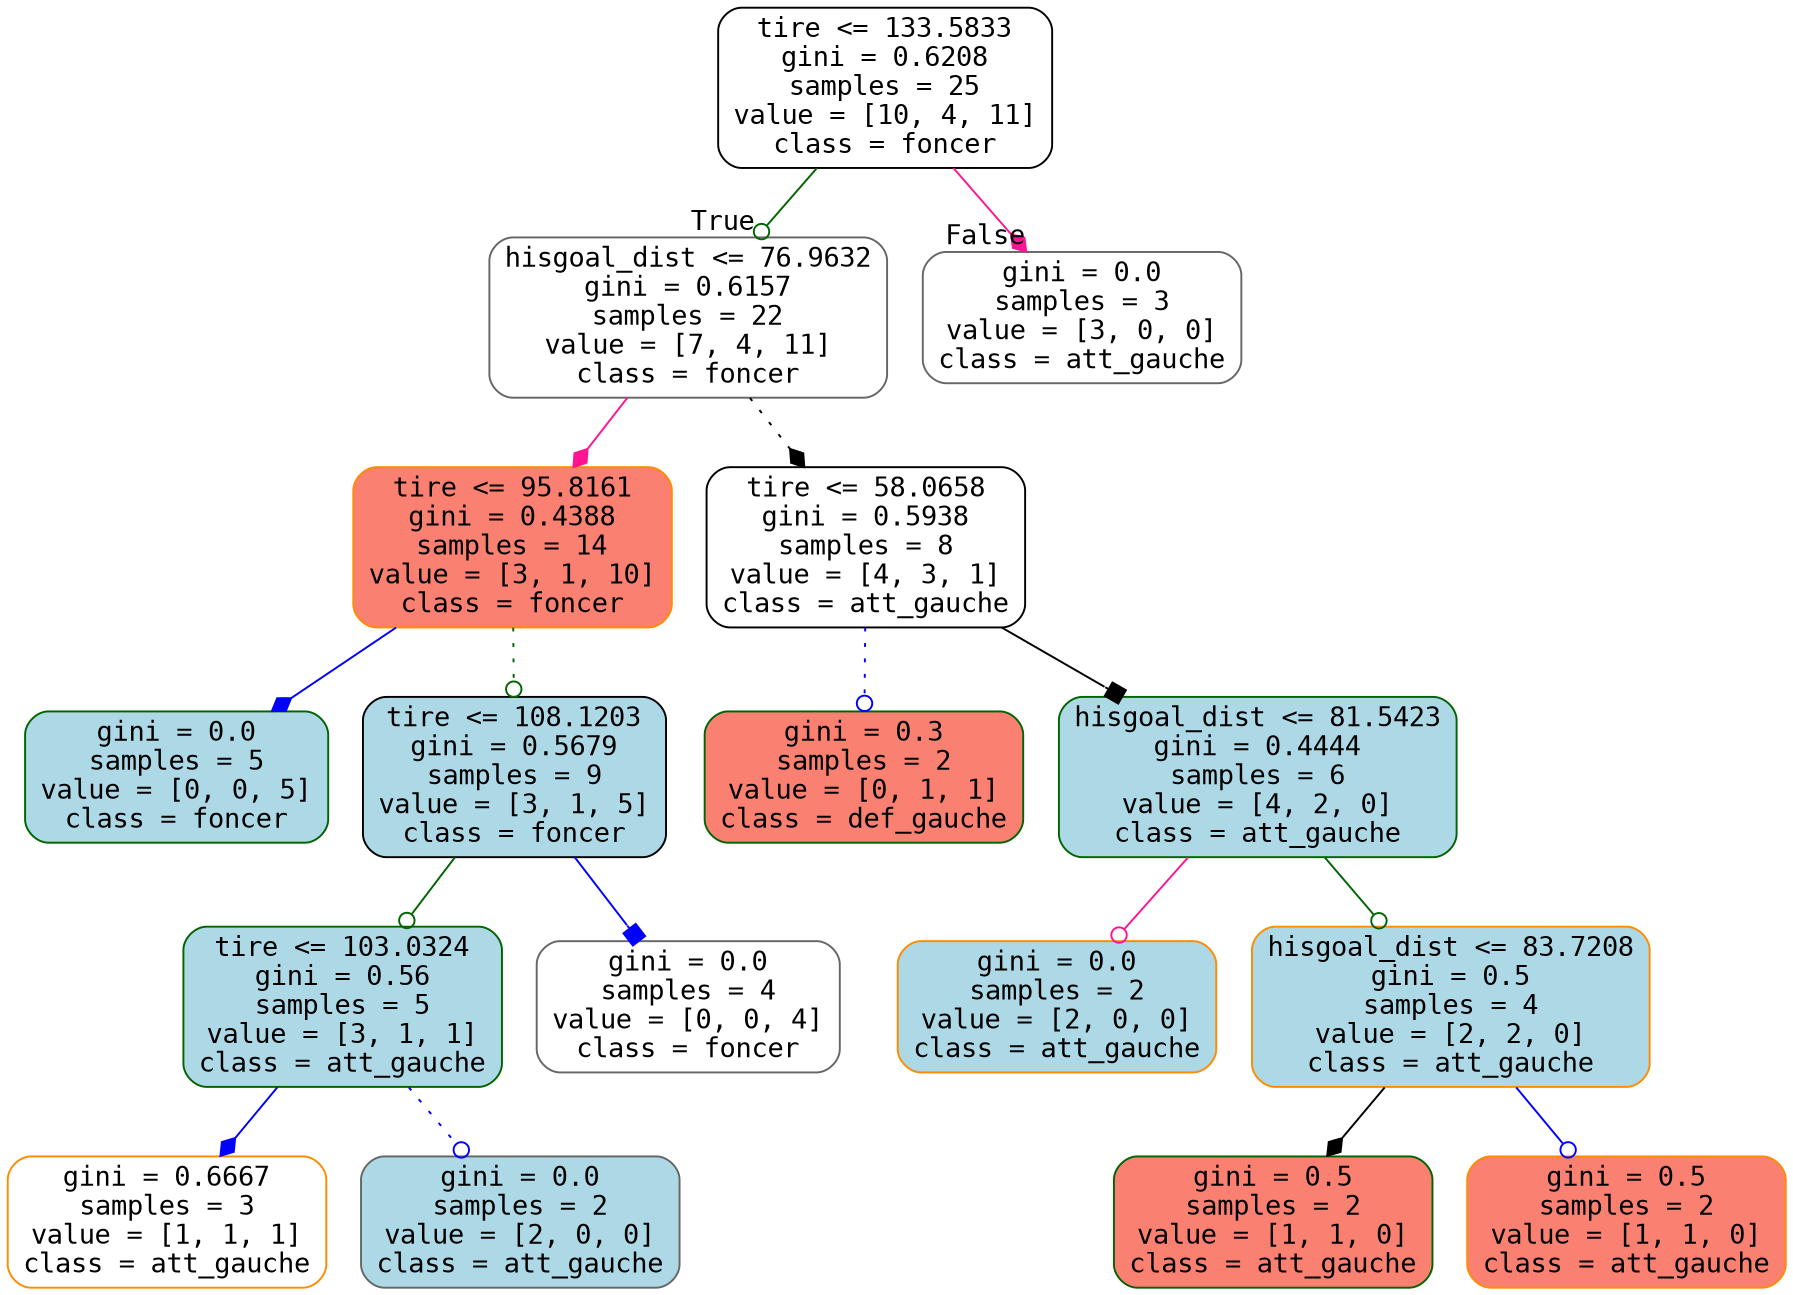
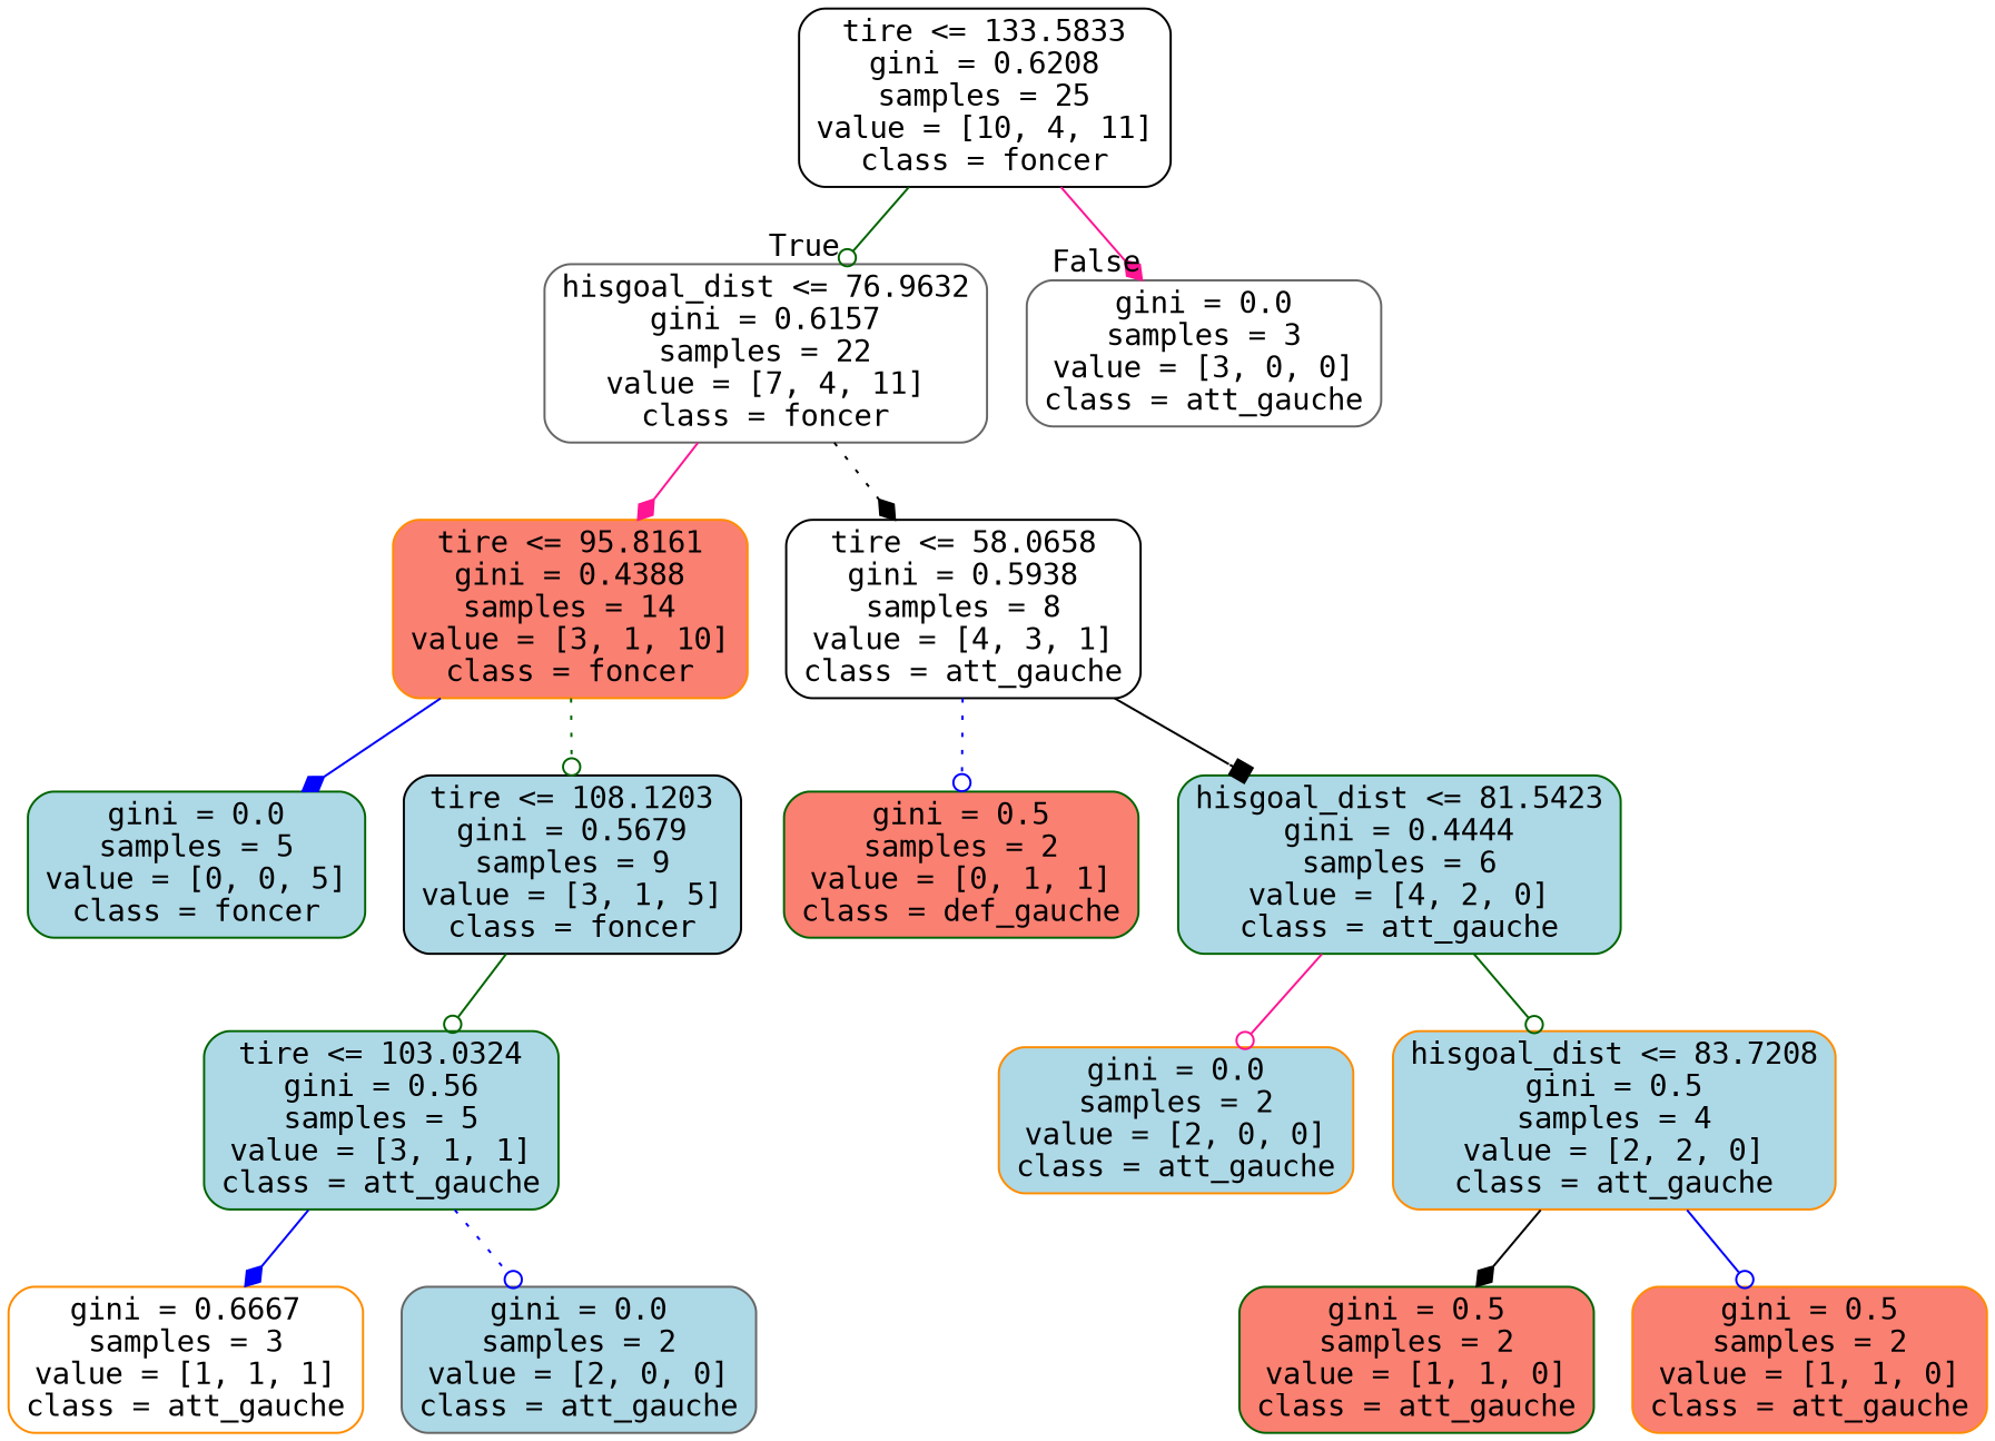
  digraph {
    fontname="DejaVu Sans Mono"
    node [color=darkorange fillcolor=lightblue fontname="DejaVu Sans Mono" shape=box style="filled, rounded"]
    edge [arrowhead=odot color=blue fontname="DejaVu Sans Mono" style=solid]
    n1 [color=black fillcolor=white label="tire <= 133.5833\ngini = 0.6208\nsamples = 25\nvalue = [10, 4, 11]\nclass = foncer"]
    n2 [color=gray40 fillcolor=white label="hisgoal_dist <= 76.9632\ngini = 0.6157\nsamples = 22\nvalue = [7, 4, 11]\nclass = foncer"]
    n3 [color=gray40 fillcolor=white label="gini = 0.0\nsamples = 3\nvalue = [3, 0, 0]\nclass = att_gauche"]
    n4 [fillcolor=salmon label="tire <= 95.8161\ngini = 0.4388\nsamples = 14\nvalue = [3, 1, 10]\nclass = foncer"]
    n5 [color=black fillcolor=white label="tire <= 58.0658\ngini = 0.5938\nsamples = 8\nvalue = [4, 3, 1]\nclass = att_gauche"]
    n6 [color=darkgreen label="gini = 0.0\nsamples = 5\nvalue = [0, 0, 5]\nclass = foncer"]
    n7 [color=black label="tire <= 108.1203\ngini = 0.5679\nsamples = 9\nvalue = [3, 1, 5]\nclass = foncer"]
-   n8 [color=darkgreen fillcolor=salmon label="gini = 0.3\nsamples = 2\nvalue = [0, 1, 1]\nclass = def_gauche"]
+   n8 [color=darkgreen fillcolor=salmon label="gini = 0.5\nsamples = 2\nvalue = [0, 1, 1]\nclass = def_gauche"]
    n9 [color=darkgreen label="hisgoal_dist <= 81.5423\ngini = 0.4444\nsamples = 6\nvalue = [4, 2, 0]\nclass = att_gauche"]
    n10 [color=darkgreen label="tire <= 103.0324\ngini = 0.56\nsamples = 5\nvalue = [3, 1, 1]\nclass = att_gauche"]
-   n11 [color=gray40 fillcolor=white label="gini = 0.0\nsamples = 4\nvalue = [0, 0, 4]\nclass = foncer"]
    n12 [fillcolor=white label="gini = 0.6667\nsamples = 3\nvalue = [1, 1, 1]\nclass = att_gauche"]
    n13 [color=gray40 label="gini = 0.0\nsamples = 2\nvalue = [2, 0, 0]\nclass = att_gauche"]
    n14 [label="gini = 0.0\nsamples = 2\nvalue = [2, 0, 0]\nclass = att_gauche"]
    n15 [label="hisgoal_dist <= 83.7208\ngini = 0.5\nsamples = 4\nvalue = [2, 2, 0]\nclass = att_gauche"]
    n16 [color=darkgreen fillcolor=salmon label="gini = 0.5\nsamples = 2\nvalue = [1, 1, 0]\nclass = att_gauche"]
    n17 [fillcolor=salmon label="gini = 0.5\nsamples = 2\nvalue = [1, 1, 0]\nclass = att_gauche"]
    n1 -> n2 [color=darkgreen headlabel=True labelangle=45 labeldistance=2.5]
    n1 -> n3 [arrowhead=diamond color=deeppink headlabel=False labelangle=-45 labeldistance=2.5]
    n2 -> n4 [arrowhead=diamond color=deeppink]
    n2 -> n5 [arrowhead=diamond color=black style=dotted]
    n4 -> n6 [arrowhead=diamond]
    n4 -> n7 [color=darkgreen style=dotted]
    n5 -> n8 [style=dotted]
    n5 -> n9 [arrowhead=box color=black]
    n7 -> n10 [color=darkgreen]
-   n7 -> n11 [arrowhead=box]
    n9 -> n14 [color=deeppink]
    n9 -> n15 [color=darkgreen]
    n10 -> n12 [arrowhead=diamond]
    n10 -> n13 [style=dotted]
    n15 -> n16 [arrowhead=diamond color=black]
    n15 -> n17
  }
